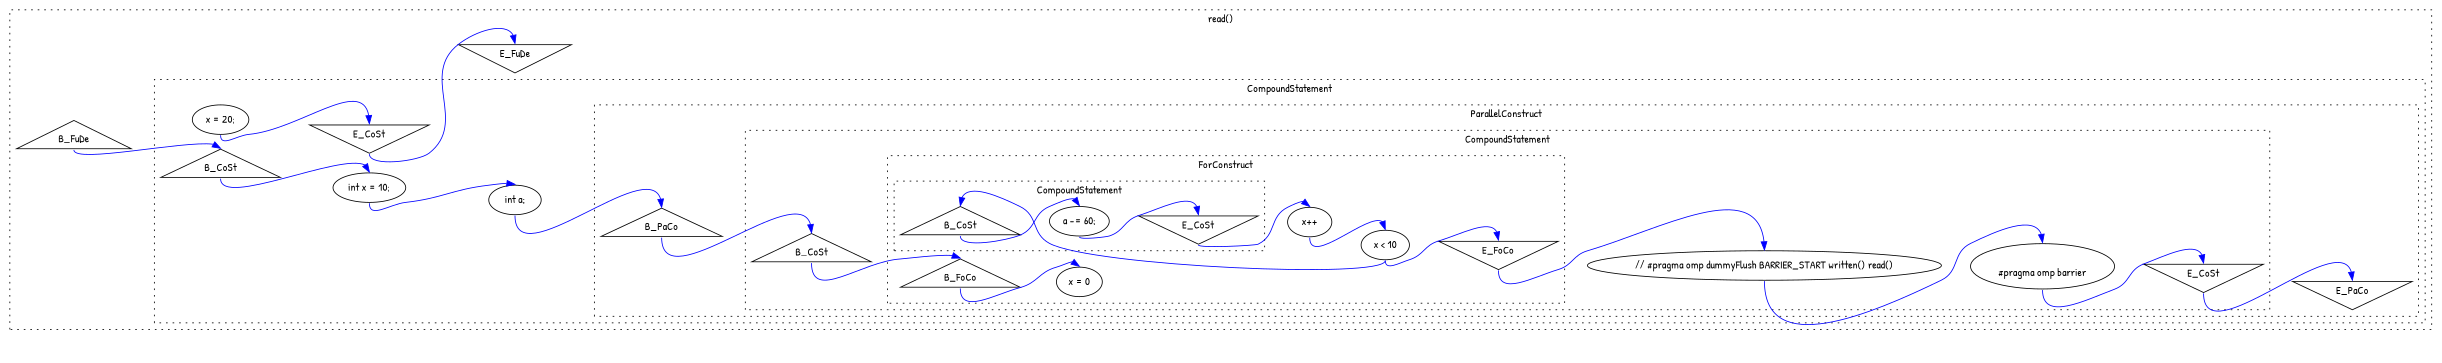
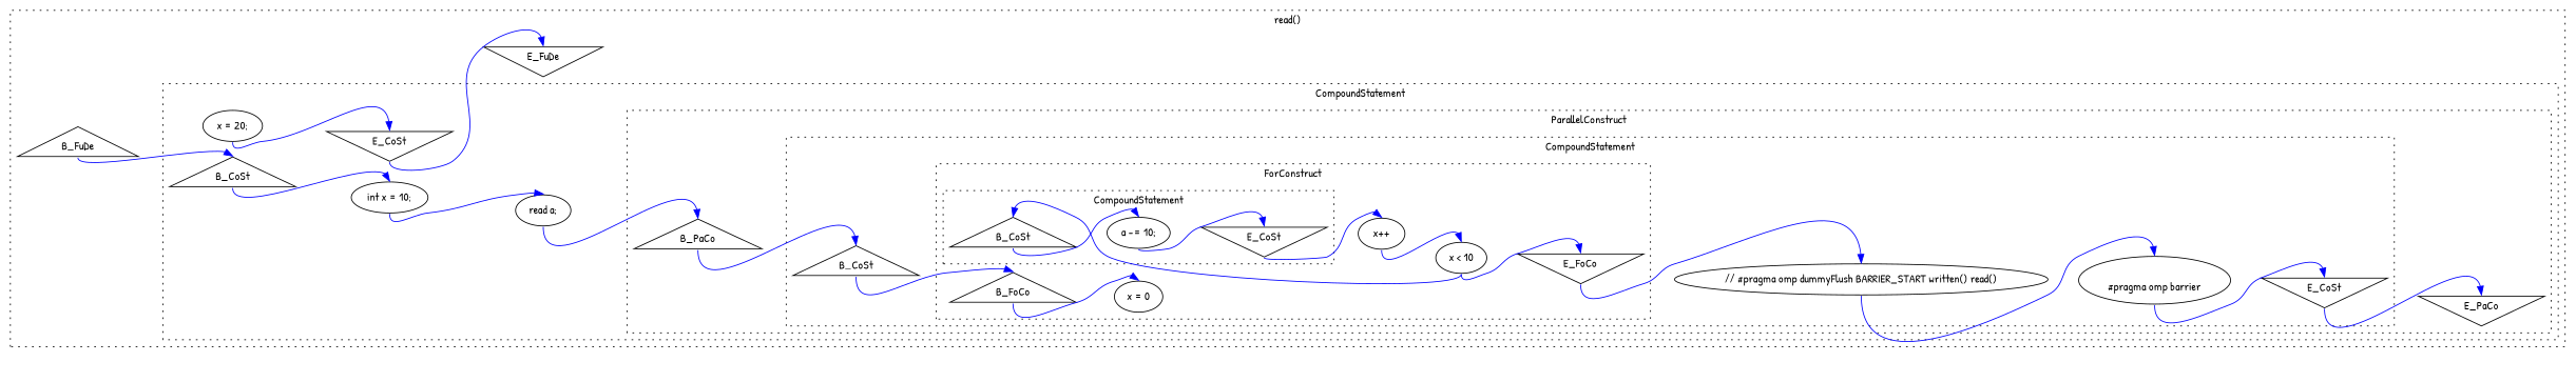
  digraph {
    compound=true
    fontname="Patrick Hand"
    rankdir=LR
    node [fontname="Patrick Hand"]
    edge [color=blue fontname="Patrick Hand" headport=n tailport=s weight=8]
    n1 [label=B_CoSt shape=triangle]
    n2 [label=E_CoSt shape=invtriangle]
-   n3 [label="a -= 60;"]
+   n3 [label="a -= 10;"]
    n4 [label=B_FoCo shape=triangle]
    n5 [label=E_FoCo shape=invtriangle]
    n6 [label="x = 0"]
    n7 [label="x < 10"]
    n8 [label="x++"]
    n9 [label=B_CoSt shape=triangle]
    n10 [label=E_CoSt shape=invtriangle]
    n11 [label="// #pragma omp dummyFlush BARRIER_START written() read()\n"]
    n12 [label="\n#pragma omp barrier\n"]
    n13 [label=B_PaCo shape=triangle]
    n14 [label=E_PaCo shape=invtriangle]
    n15 [label=B_CoSt shape=triangle]
    n16 [label=E_CoSt shape=invtriangle]
    n17 [label="int x = 10;"]
-   n18 [label="int a;"]
+   n18 [label="read a;"]
    n19 [label="x = 20;"]
    n20 [label=B_FuDe shape=triangle]
    n21 [label=E_FuDe shape=invtriangle]
    subgraph cluster_1 {
      label="read()"
      style=dotted
      n20
      n21
      subgraph cluster_2 {
        label=CompoundStatement
        style=dotted
        n15
        n16
        n17
        n18
        n19
        subgraph cluster_3 {
          label=ParallelConstruct
          style=dotted
          n13
          n14
          subgraph cluster_4 {
            label=CompoundStatement
            style=dotted
            n9
            n10
            n11
            n12
            subgraph cluster_5 {
              label=ForConstruct
              style=dotted
              n4
              n5
              n6
              n7
              n8
              subgraph cluster_6 {
                label=CompoundStatement
                style=dotted
                n1
                n2
                n3
              }
            }
          }
        }
      }
    }
    n1 -> n3
    n2 -> n8
    n3 -> n2
    n4 -> n6
    n5 -> n11
    n7 -> n1
    n7 -> n5
    n8 -> n7
    n9 -> n4
    n10 -> n14
    n11 -> n12
    n12 -> n10
    n13 -> n9
    n15 -> n17
    n16 -> n21
    n17 -> n18
    n18 -> n13
    n19 -> n16
    n20 -> n15
  }
